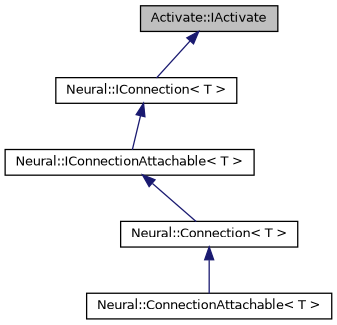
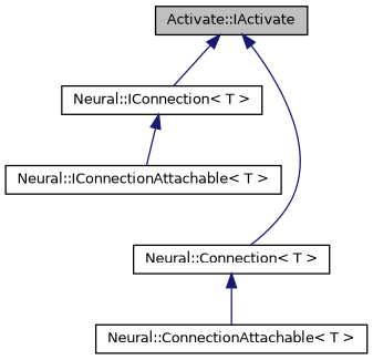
  digraph {
    node [color=black fillcolor=white fontname=Helvetica fontsize=10 shape=record style=filled]
    edge [color=midnightblue dir=back fontname=Helvetica fontsize=10 labelfontname=Helvetica labelfontsize=10 style=solid]
    n1 [fillcolor=grey75 fontcolor=black height=0.2 label="Activate::IActivate" width=0.4]
    n2 [height=0.2 label="Neural::IConnection\< T \>" width=0.4]
    n3 [height=0.2 label="Neural::IConnectionAttachable\< T \>" width=0.4]
    n4 [height=0.2 label="Neural::Connection\< T \>" width=0.4]
    n5 [height=0.2 label="Neural::ConnectionAttachable\< T \>" width=0.4]
    n1 -> n2
    n2 -> n3
-   n3 -> n4
+   n1 -> n4
    n4 -> n5
  }
